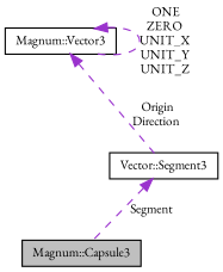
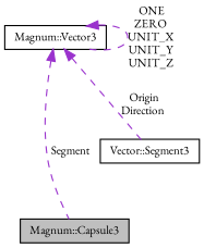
  digraph {
    fontname="EB Garamond"
    node [color=black fillcolor=white fontname="EB Garamond" fontsize=10 shape=record style=filled]
    edge [color=darkorchid3 dir=back fontname="EB Garamond" fontsize=10 labelfontname=Helvetica labelfontsize=10 style=dashed]
    n1 [fillcolor=grey75 fontcolor=black height=0.2 label="Magnum::Capsule3" width=0.4]
    n2 [height=0.2 label="Vector::Segment3" width=0.4]
    n3 [height=0.2 label="Magnum::Vector3" width=0.4]
-   n2 -> n1 [label=" Segment"]
+   n3 -> n1 [label=" Segment"]
    n3 -> n2 [label=" Origin\nDirection"]
    n3 -> n3 [label=" ONE\nZERO\nUNIT_X\nUNIT_Y\nUNIT_Z"]
  }
